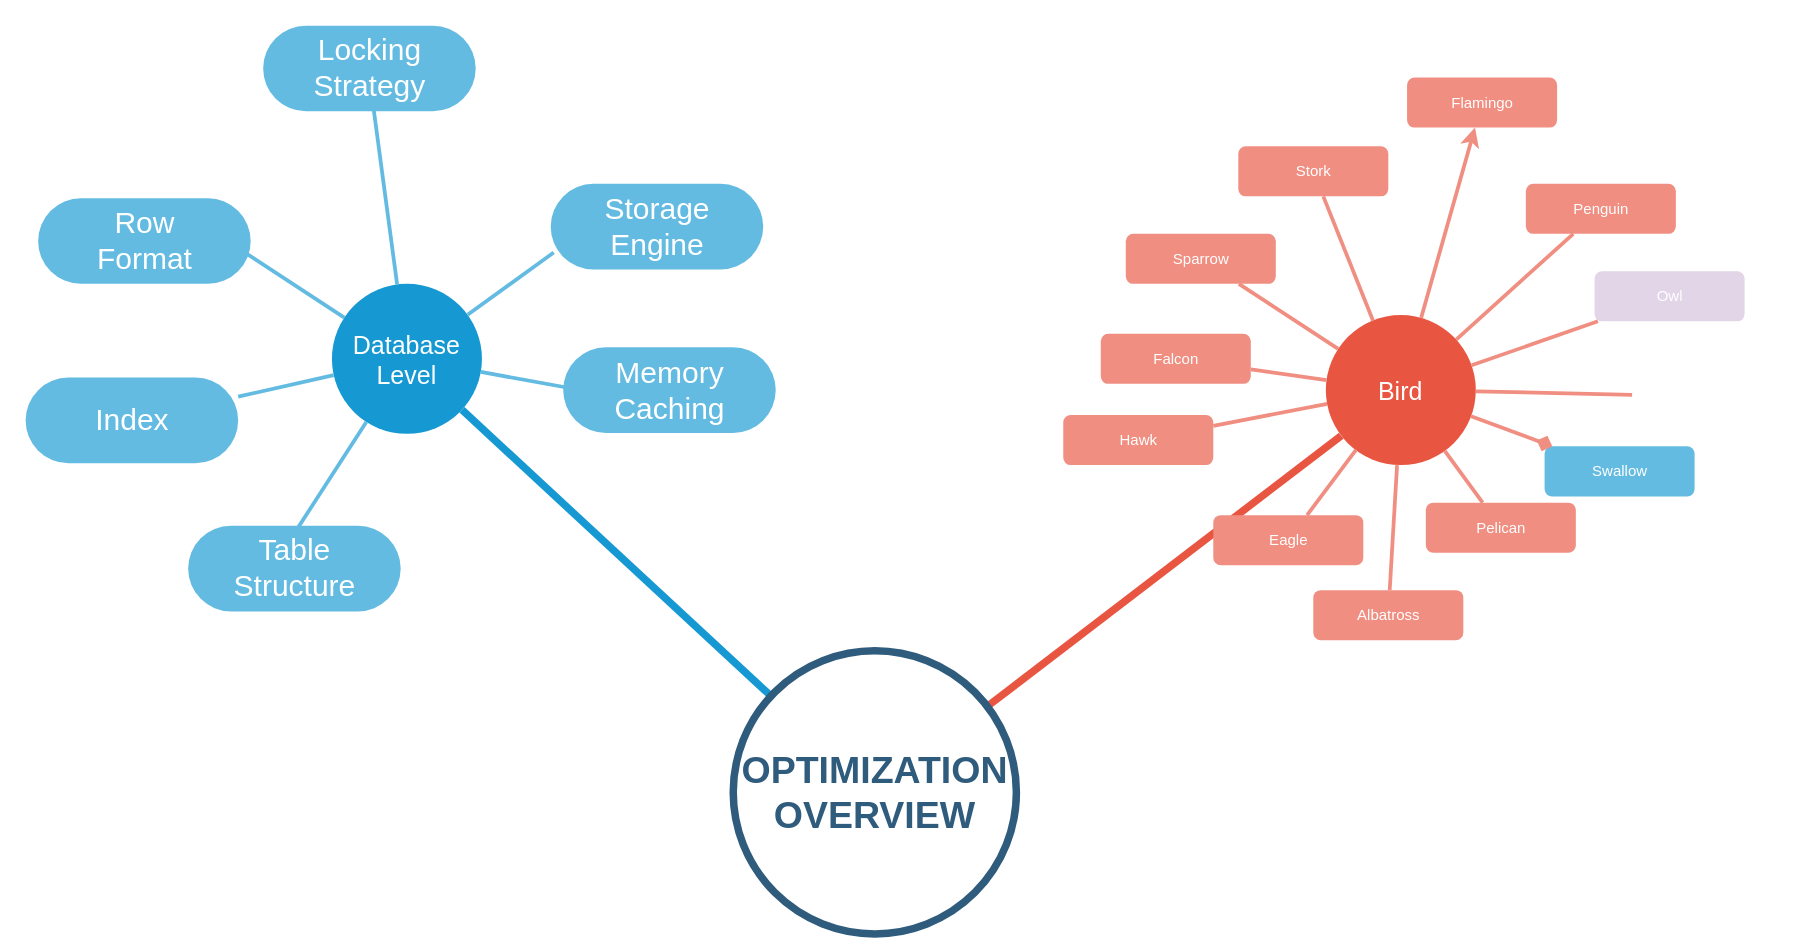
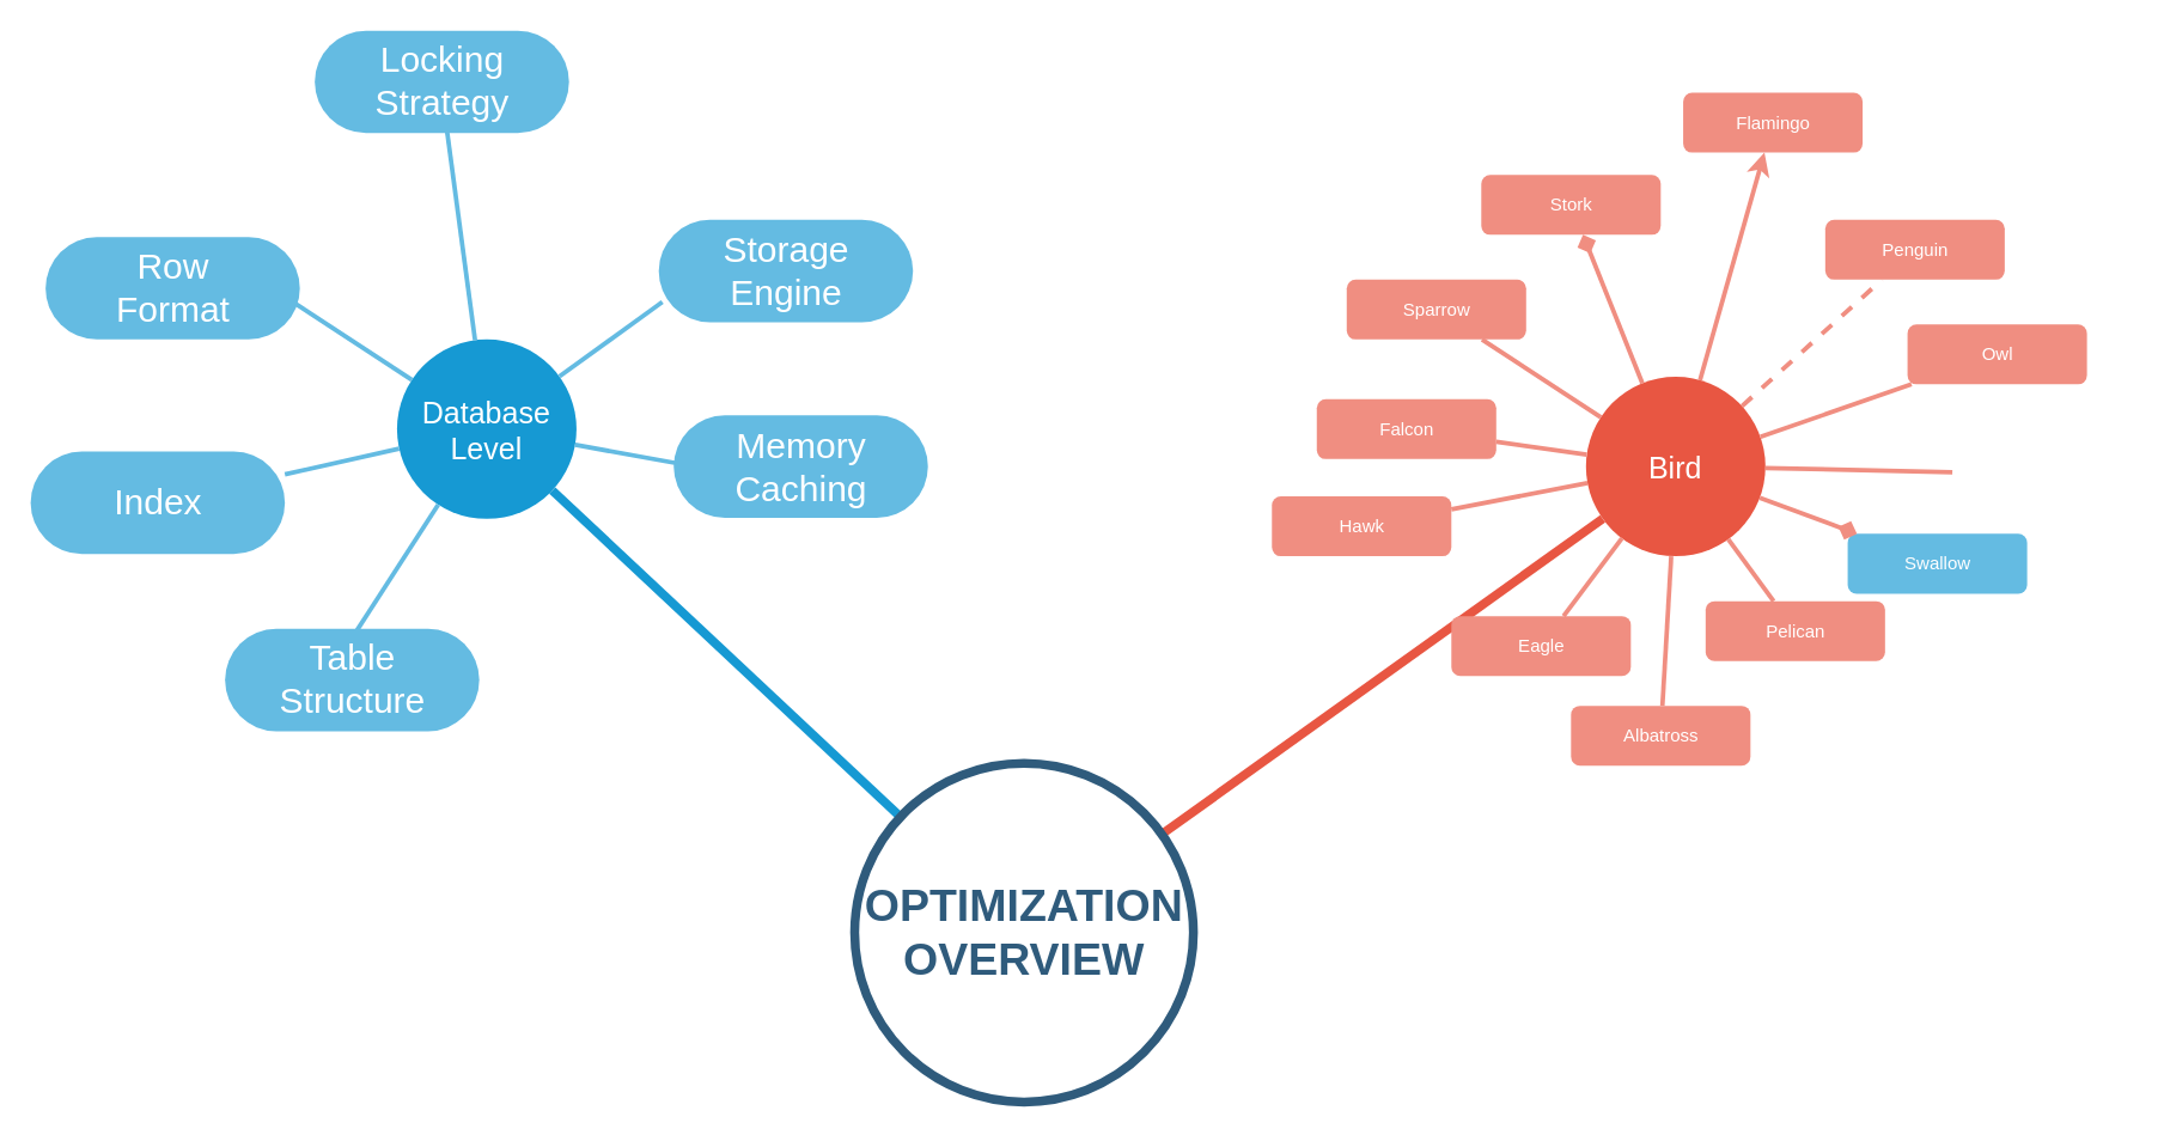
  <mxCell id="0" />
  <mxCell id="1" parent="0" />
  <mxCell id="2" value="Database&lt;br&gt;Level" style="ellipse;whiteSpace=wrap;html=1;shadow=0;fontFamily=Helvetica;fontSize=20;fontColor=#FFFFFF;align=center;strokeWidth=3;fillColor=#1699D3;strokeColor=none;" parent="1" vertex="1"><mxGeometry x="265" y="226.5" width="120" height="120" as="geometry" /></mxCell>
  <mxCell id="3" value="Bird" style="ellipse;whiteSpace=wrap;html=1;shadow=0;fontFamily=Helvetica;fontSize=20;fontColor=#FFFFFF;align=center;strokeWidth=3;fillColor=#E85642;strokeColor=none;" parent="1" vertex="1"><mxGeometry x="1060" y="251.5" width="120" height="120" as="geometry" /></mxCell>
  <mxCell id="4" style="endArrow=none;strokeWidth=6;strokeColor=#1699D3;html=1;" parent="1" source="38" target="2" edge="1"><mxGeometry relative="1" as="geometry" /></mxCell>
  <mxCell id="5" style="endArrow=none;strokeWidth=6;strokeColor=#E85642;html=1;" parent="1" source="38" target="3" edge="1"><mxGeometry relative="1" as="geometry" /></mxCell>
  <mxCell id="6" value="&lt;font style=&quot;font-size: 24px&quot;&gt;Index&lt;/font&gt;" style="rounded=1;fillColor=#64BBE2;strokeColor=none;strokeWidth=3;shadow=0;html=1;fontColor=#FFFFFF;arcSize=50;" parent="1" vertex="1"><mxGeometry x="20" y="301.5" width="170" height="68.5" as="geometry" /></mxCell>
  <mxCell id="7" value="" style="edgeStyle=none;endArrow=none;strokeWidth=3;strokeColor=#64BBE2;html=1;" parent="1" source="2" edge="1"><mxGeometry x="-90" y="221.5" width="100" height="100" as="geometry"><mxPoint x="-480" y="111.5" as="sourcePoint" /><mxPoint x="455" y="309.833" as="targetPoint" /></mxGeometry></mxCell>
  <mxCell id="8" value="" style="edgeStyle=none;endArrow=none;strokeWidth=3;strokeColor=#64BBE2;html=1;" parent="1" source="2" edge="1"><mxGeometry x="-90" y="221.5" width="100" height="100" as="geometry"><mxPoint x="-480" y="111.5" as="sourcePoint" /><mxPoint x="237.903" y="421.5" as="targetPoint" /></mxGeometry></mxCell>
  <mxCell id="9" value="" style="edgeStyle=none;endArrow=none;strokeWidth=3;strokeColor=#64BBE2;html=1;" parent="1" source="2" target="6" edge="1"><mxGeometry x="-90" y="221.5" width="100" height="100" as="geometry"><mxPoint x="-480" y="111.5" as="sourcePoint" /><mxPoint x="-380" y="11.5" as="targetPoint" /></mxGeometry></mxCell>
  <mxCell id="10" value="" style="edgeStyle=none;endArrow=none;strokeWidth=3;strokeColor=#64BBE2;html=1;" parent="1" source="2" edge="1"><mxGeometry x="-90" y="221.5" width="100" height="100" as="geometry"><mxPoint x="-480" y="111.5" as="sourcePoint" /><mxPoint x="195.476" y="201.5" as="targetPoint" /></mxGeometry></mxCell>
  <mxCell id="11" value="" style="edgeStyle=none;endArrow=none;strokeWidth=3;strokeColor=#64BBE2;html=1;" parent="1" source="2" edge="1"><mxGeometry x="-90" y="221.5" width="100" height="100" as="geometry"><mxPoint x="-480" y="111.5" as="sourcePoint" /><mxPoint x="297.667" y="81.5" as="targetPoint" /></mxGeometry></mxCell>
  <mxCell id="12" value="" style="edgeStyle=none;endArrow=none;strokeWidth=3;strokeColor=#64BBE2;html=1;" parent="1" source="2" edge="1"><mxGeometry x="-90" y="221.5" width="100" height="100" as="geometry"><mxPoint x="-480" y="111.5" as="sourcePoint" /><mxPoint x="442.381" y="201.5" as="targetPoint" /></mxGeometry></mxCell>
  <mxCell id="13" value="Eagle" style="rounded=1;fillColor=#f08e81;strokeColor=none;strokeWidth=3;shadow=0;html=1;fontColor=#FFFFFF;" parent="1" vertex="1"><mxGeometry x="970" y="411.5" width="120" height="40" as="geometry" /></mxCell>
  <mxCell id="14" value="Pigeon" style="rounded=1;fillColor=#ffffff;strokeColor=none;strokeWidth=3;shadow=0;html=1;fontColor=#FFFFFF;" parent="1" vertex="1"><mxGeometry x="1305" y="296.5" width="120" height="40" as="geometry" /></mxCell>
  <mxCell id="15" value="Hawk" style="rounded=1;fillColor=#f08e81;strokeColor=none;strokeWidth=3;shadow=0;html=1;fontColor=#FFFFFF;" parent="1" vertex="1"><mxGeometry x="850" y="331.5" width="120" height="40" as="geometry" /></mxCell>
  <mxCell id="16" value="Falcon" style="rounded=1;fillColor=#f08e81;strokeColor=none;strokeWidth=3;shadow=0;html=1;fontColor=#FFFFFF;" parent="1" vertex="1"><mxGeometry x="880" y="266.5" width="120" height="40" as="geometry" /></mxCell>
  <mxCell id="17" value="Sparrow" style="rounded=1;fillColor=#f08e81;strokeColor=none;strokeWidth=3;shadow=0;html=1;fontColor=#FFFFFF;" parent="1" vertex="1"><mxGeometry x="900" y="186.5" width="120" height="40" as="geometry" /></mxCell>
  <mxCell id="18" value="Stork" style="rounded=1;fillColor=#f08e81;strokeColor=none;strokeWidth=3;shadow=0;html=1;fontColor=#FFFFFF;" parent="1" vertex="1"><mxGeometry x="990" y="116.5" width="120" height="40" as="geometry" /></mxCell>
  <mxCell id="19" value="Flamingo" style="rounded=1;fillColor=#f08e81;strokeColor=none;strokeWidth=3;shadow=0;html=1;fontColor=#FFFFFF;" parent="1" vertex="1"><mxGeometry x="1125" y="61.5" width="120" height="40" as="geometry" /></mxCell>
  <mxCell id="20" value="Penguin" style="rounded=1;fillColor=#f08e81;strokeColor=none;strokeWidth=3;shadow=0;html=1;fontColor=#FFFFFF;" parent="1" vertex="1"><mxGeometry x="1220" y="146.5" width="120" height="40" as="geometry" /></mxCell>
- <mxCell id="21" value="Owl" style="rounded=1;fillColor=#e1d5e7;strokeColor=none;strokeWidth=3;shadow=0;html=1;fontColor=#FFFFFF;" parent="1" vertex="1"><mxGeometry x="1275" y="216.5" width="120" height="40" as="geometry" /></mxCell>
+ <mxCell id="21" value="Owl" style="rounded=1;fillColor=#f08e81;strokeColor=none;strokeWidth=3;shadow=0;html=1;fontColor=#FFFFFF;" parent="1" vertex="1"><mxGeometry x="1275" y="216.5" width="120" height="40" as="geometry" /></mxCell>
  <mxCell id="22" value="Albatross" style="rounded=1;fillColor=#f08e81;strokeColor=none;strokeWidth=3;shadow=0;html=1;fontColor=#FFFFFF;" parent="1" vertex="1"><mxGeometry x="1050" y="471.5" width="120" height="40" as="geometry" /></mxCell>
  <mxCell id="23" value="Pelican" style="rounded=1;fillColor=#f08e81;strokeColor=none;strokeWidth=3;shadow=0;html=1;fontColor=#FFFFFF;" parent="1" vertex="1"><mxGeometry x="1140" y="401.5" width="120" height="40" as="geometry" /></mxCell>
  <mxCell id="24" value="Swallow" style="rounded=1;fillColor=#64bbe2;strokeColor=none;strokeWidth=3;shadow=0;html=1;fontColor=#FFFFFF;" parent="1" vertex="1"><mxGeometry x="1235" y="356.5" width="120" height="40" as="geometry" /></mxCell>
  <mxCell id="25" value="" style="edgeStyle=none;endArrow=none;strokeWidth=3;strokeColor=#F08E81;html=1;" parent="1" source="3" target="13" edge="1"><mxGeometry x="-220" y="211.5" width="100" height="100" as="geometry"><mxPoint x="-610" y="101.5" as="sourcePoint" /><mxPoint x="-510" y="1.5" as="targetPoint" /></mxGeometry></mxCell>
  <mxCell id="26" value="" style="edgeStyle=none;endArrow=none;strokeWidth=3;strokeColor=#F08E81;html=1;" parent="1" source="3" target="15" edge="1"><mxGeometry x="-220" y="211.5" width="100" height="100" as="geometry"><mxPoint x="-610" y="101.5" as="sourcePoint" /><mxPoint x="-510" y="1.5" as="targetPoint" /></mxGeometry></mxCell>
  <mxCell id="27" value="" style="edgeStyle=none;endArrow=none;strokeWidth=3;strokeColor=#F08E81;html=1;" parent="1" source="3" target="16" edge="1"><mxGeometry x="-220" y="211.5" width="100" height="100" as="geometry"><mxPoint x="-610" y="101.5" as="sourcePoint" /><mxPoint x="-510" y="1.5" as="targetPoint" /></mxGeometry></mxCell>
  <mxCell id="28" value="" style="edgeStyle=none;endArrow=none;strokeWidth=3;strokeColor=#F08E81;html=1;" parent="1" source="3" target="17" edge="1"><mxGeometry x="-220" y="211.5" width="100" height="100" as="geometry"><mxPoint x="-610" y="101.5" as="sourcePoint" /><mxPoint x="-510" y="1.5" as="targetPoint" /></mxGeometry></mxCell>
- <mxCell id="29" value="" style="edgeStyle=none;endArrow=none;strokeWidth=3;strokeColor=#F08E81;html=1;" parent="1" source="3" target="18" edge="1"><mxGeometry x="-220" y="211.5" width="100" height="100" as="geometry"><mxPoint x="-610" y="101.5" as="sourcePoint" /><mxPoint x="-510" y="1.5" as="targetPoint" /></mxGeometry></mxCell>
+ <mxCell id="29" value="" style="edgeStyle=none;endArrow=diamond;strokeWidth=3;strokeColor=#F08E81;html=1;" parent="1" source="3" target="18" edge="1"><mxGeometry x="-220" y="211.5" width="100" height="100" as="geometry"><mxPoint x="-610" y="101.5" as="sourcePoint" /><mxPoint x="-510" y="1.5" as="targetPoint" /></mxGeometry></mxCell>
  <mxCell id="30" value="" style="edgeStyle=none;endArrow=classic;strokeWidth=3;strokeColor=#F08E81;html=1;" parent="1" source="3" target="19" edge="1"><mxGeometry x="-220" y="211.5" width="100" height="100" as="geometry"><mxPoint x="-610" y="101.5" as="sourcePoint" /><mxPoint x="-510" y="1.5" as="targetPoint" /></mxGeometry></mxCell>
- <mxCell id="31" value="" style="edgeStyle=none;endArrow=none;strokeWidth=3;strokeColor=#F08E81;html=1;" parent="1" source="3" target="20" edge="1"><mxGeometry x="-220" y="211.5" width="100" height="100" as="geometry"><mxPoint x="-610" y="101.5" as="sourcePoint" /><mxPoint x="-510" y="1.5" as="targetPoint" /></mxGeometry></mxCell>
+ <mxCell id="31" value="" style="edgeStyle=none;endArrow=none;strokeWidth=3;strokeColor=#F08E81;html=1;dashed=1;" parent="1" source="3" target="20" edge="1"><mxGeometry x="-220" y="211.5" width="100" height="100" as="geometry"><mxPoint x="-610" y="101.5" as="sourcePoint" /><mxPoint x="-510" y="1.5" as="targetPoint" /></mxGeometry></mxCell>
  <mxCell id="32" value="" style="edgeStyle=none;endArrow=none;strokeWidth=3;strokeColor=#F08E81;html=1;" parent="1" source="3" target="21" edge="1"><mxGeometry x="-220" y="211.5" width="100" height="100" as="geometry"><mxPoint x="-610" y="101.5" as="sourcePoint" /><mxPoint x="-510" y="1.5" as="targetPoint" /></mxGeometry></mxCell>
  <mxCell id="33" value="" style="edgeStyle=none;endArrow=none;strokeWidth=3;strokeColor=#F08E81;html=1;" parent="1" source="3" target="14" edge="1"><mxGeometry x="-220" y="211.5" width="100" height="100" as="geometry"><mxPoint x="-610" y="101.5" as="sourcePoint" /><mxPoint x="-510" y="1.5" as="targetPoint" /></mxGeometry></mxCell>
  <mxCell id="34" value="" style="edgeStyle=none;endArrow=diamond;strokeWidth=3;strokeColor=#F08E81;html=1;" parent="1" source="3" target="24" edge="1"><mxGeometry x="-220" y="211.5" width="100" height="100" as="geometry"><mxPoint x="-610" y="101.5" as="sourcePoint" /><mxPoint x="-510" y="1.5" as="targetPoint" /></mxGeometry></mxCell>
  <mxCell id="35" value="" style="edgeStyle=none;endArrow=none;strokeWidth=3;strokeColor=#F08E81;html=1;" parent="1" source="3" target="23" edge="1"><mxGeometry x="-220" y="211.5" width="100" height="100" as="geometry"><mxPoint x="-610" y="101.5" as="sourcePoint" /><mxPoint x="-510" y="1.5" as="targetPoint" /></mxGeometry></mxCell>
  <mxCell id="36" value="" style="edgeStyle=none;endArrow=none;strokeWidth=3;strokeColor=#F08E81;html=1;" parent="1" source="3" target="22" edge="1"><mxGeometry x="-220" y="211.5" width="100" height="100" as="geometry"><mxPoint x="-610" y="101.5" as="sourcePoint" /><mxPoint x="-510" y="1.5" as="targetPoint" /></mxGeometry></mxCell>
  <mxCell id="37" style="edgeStyle=orthogonalEdgeStyle;rounded=0;html=1;exitX=0.75;exitY=0;entryX=0.75;entryY=0;startArrow=none;startFill=0;endArrow=block;endFill=1;jettySize=auto;orthogonalLoop=1;strokeColor=#12aab5;strokeWidth=6;fontSize=20;fontColor=#2F5B7C;" parent="1" source="16" target="16" edge="1"><mxGeometry relative="1" as="geometry" /></mxCell>
- <mxCell id="38" value="OPTIMIZATION&lt;br&gt;OVERVIEW" style="ellipse;whiteSpace=wrap;html=1;shadow=0;fontFamily=Helvetica;fontSize=30;fontColor=#2F5B7C;align=center;strokeColor=#2F5B7C;strokeWidth=6;fillColor=#FFFFFF;fontStyle=1;gradientColor=none;" parent="1" vertex="1"><mxGeometry x="586" y="520" width="226.5" height="226.5" as="geometry" /></mxCell>
+ <mxCell id="38" value="OPTIMIZATION&lt;br&gt;OVERVIEW" style="ellipse;whiteSpace=wrap;html=1;shadow=0;fontFamily=Helvetica;fontSize=30;fontColor=#2F5B7C;align=center;strokeColor=#2F5B7C;strokeWidth=6;fillColor=#FFFFFF;fontStyle=1;gradientColor=none;" parent="1" vertex="1"><mxGeometry x="571" y="510" width="226.5" height="226.5" as="geometry" /></mxCell>
  <mxCell id="39" value="&lt;font style=&quot;font-size: 24px&quot;&gt;Table&lt;br&gt;Structure&lt;br&gt;&lt;/font&gt;" style="rounded=1;fillColor=#64BBE2;strokeColor=none;strokeWidth=3;shadow=0;html=1;fontColor=#FFFFFF;arcSize=50;" vertex="1" parent="1"><mxGeometry x="150" y="420" width="170" height="68.5" as="geometry" /></mxCell>
  <mxCell id="40" value="&lt;font style=&quot;font-size: 24px&quot;&gt;Row&lt;br&gt;Format&lt;br&gt;&lt;/font&gt;" style="rounded=1;fillColor=#64BBE2;strokeColor=none;strokeWidth=3;shadow=0;html=1;fontColor=#FFFFFF;arcSize=50;" vertex="1" parent="1"><mxGeometry x="30" y="158" width="170" height="68.5" as="geometry" /></mxCell>
  <mxCell id="41" value="&lt;font style=&quot;font-size: 24px&quot;&gt;Locking&lt;br&gt;Strategy&lt;br&gt;&lt;/font&gt;" style="rounded=1;fillColor=#64BBE2;strokeColor=none;strokeWidth=3;shadow=0;html=1;fontColor=#FFFFFF;arcSize=50;" vertex="1" parent="1"><mxGeometry x="210" y="20" width="170" height="68.5" as="geometry" /></mxCell>
  <mxCell id="42" value="&lt;font style=&quot;font-size: 24px&quot;&gt;Storage&lt;br&gt;Engine&lt;br&gt;&lt;/font&gt;" style="rounded=1;fillColor=#64BBE2;strokeColor=none;strokeWidth=3;shadow=0;html=1;fontColor=#FFFFFF;arcSize=50;" vertex="1" parent="1"><mxGeometry x="440" y="146.5" width="170" height="68.5" as="geometry" /></mxCell>
  <mxCell id="43" value="&lt;span style=&quot;font-size: 24px&quot;&gt;Memory&lt;br&gt;Caching&lt;br&gt;&lt;/span&gt;" style="rounded=1;fillColor=#64BBE2;strokeColor=none;strokeWidth=3;shadow=0;html=1;fontColor=#FFFFFF;arcSize=50;" vertex="1" parent="1"><mxGeometry x="450" y="277.25" width="170" height="68.5" as="geometry" /></mxCell>
